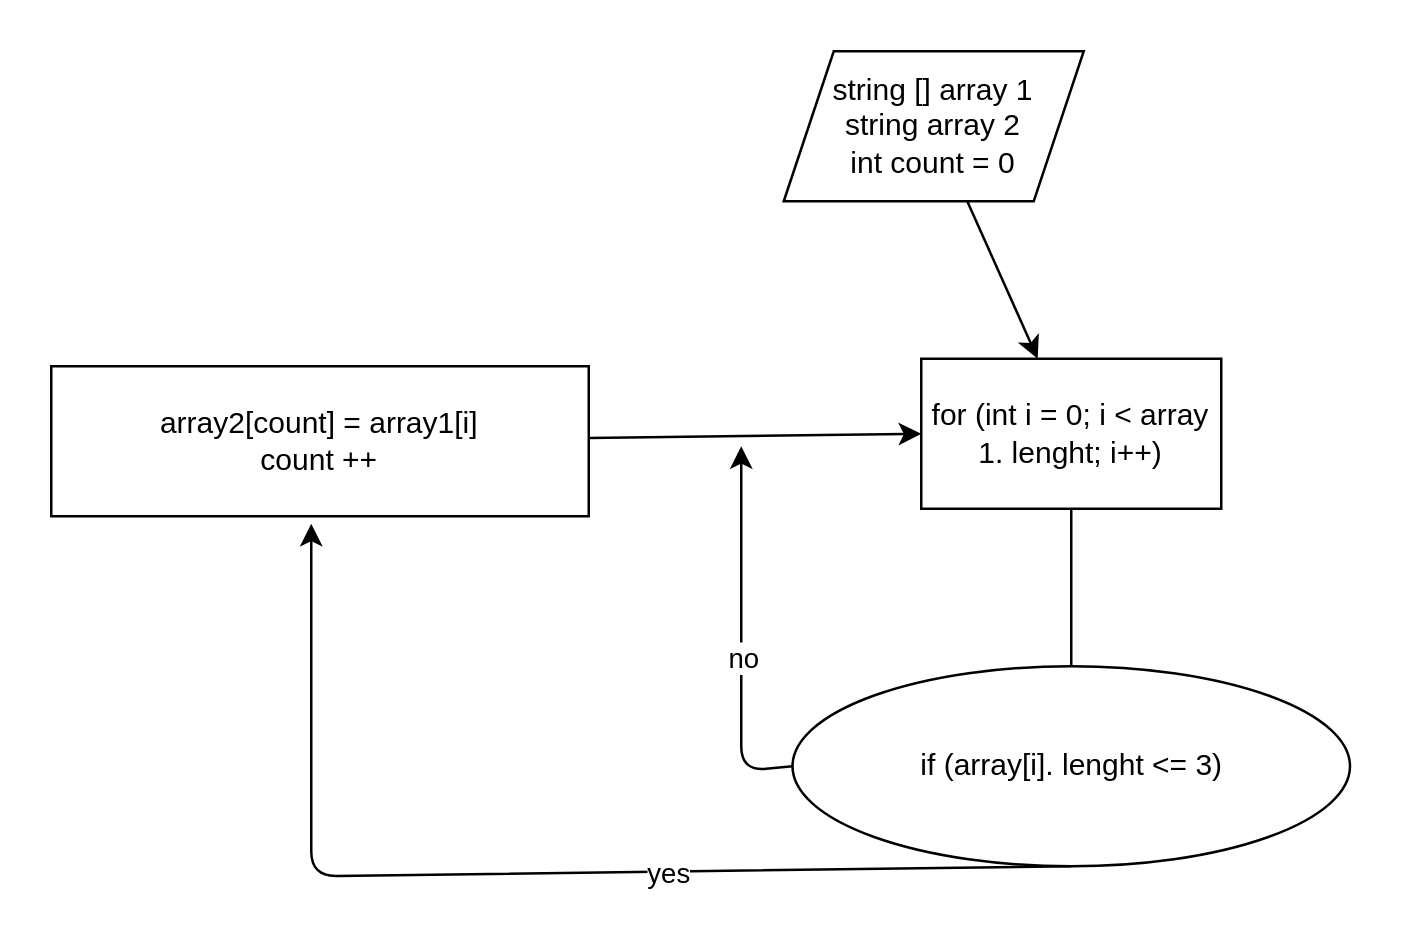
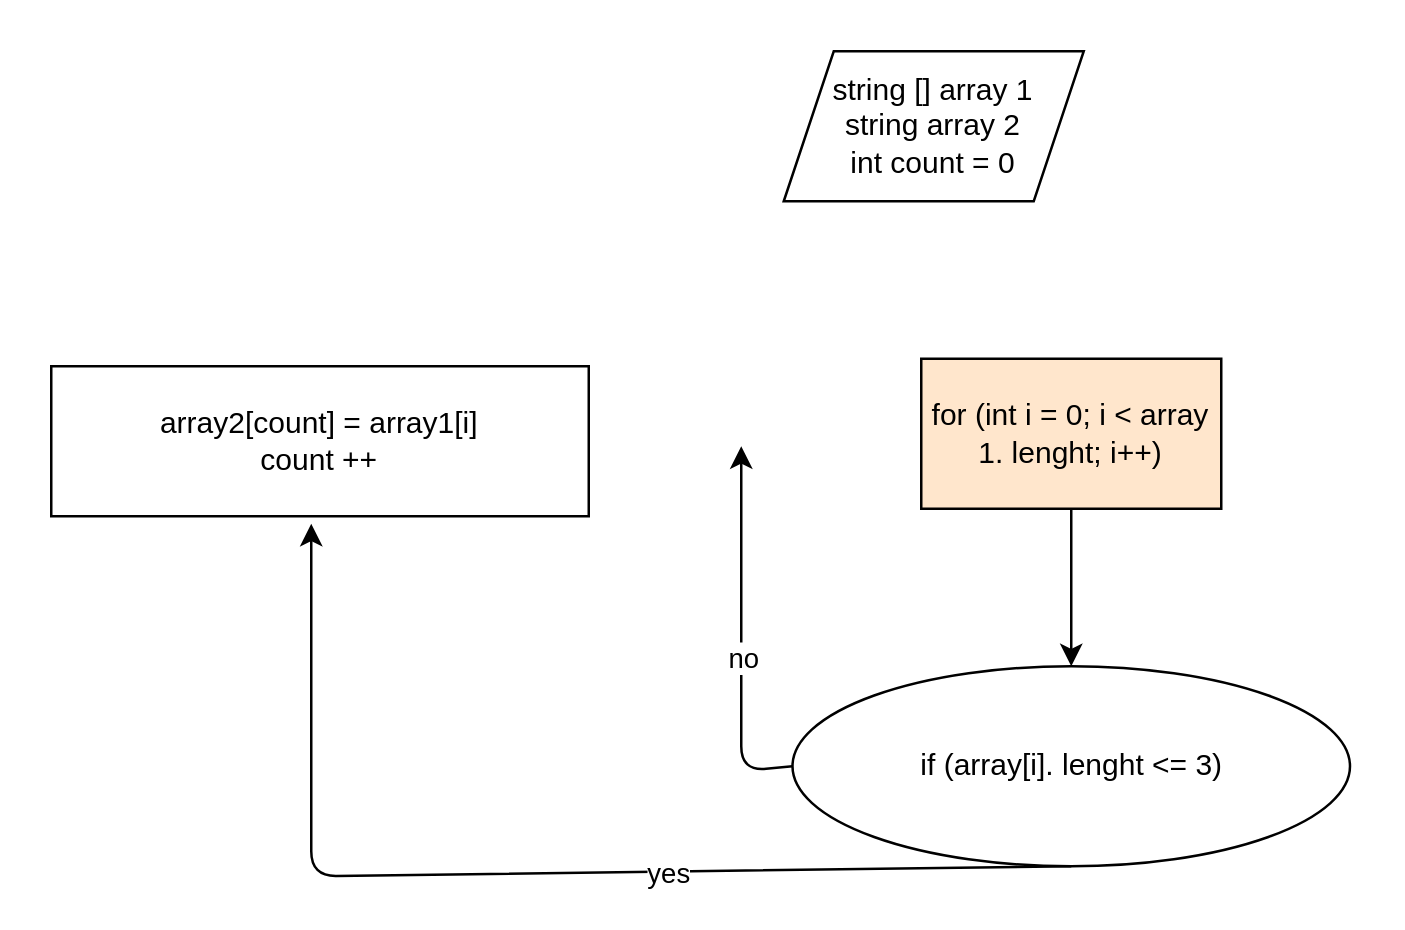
  <mxCell id="0" />
  <mxCell id="1" parent="0" />
- <mxCell id="2" style="edgeStyle=none;html=1;" edge="1" parent="1" source="3" target="5"><mxGeometry relative="1" as="geometry" /></mxCell>
  <mxCell id="3" value="string [] array 1&lt;br&gt;string array 2&lt;br&gt;int count = 0" style="shape=parallelogram;perimeter=parallelogramPerimeter;whiteSpace=wrap;html=1;fixedSize=1;" vertex="1" parent="1"><mxGeometry x="313" y="20" width="120" height="60" as="geometry" /></mxCell>
- <mxCell id="4" style="edgeStyle=none;html=1;entryX=0.5;entryY=0;entryDx=0;entryDy=0;endArrow=none;" edge="1" parent="1" source="5" target="10"><mxGeometry relative="1" as="geometry" /></mxCell>
- <mxCell id="5" value="for (int i = 0; i &amp;lt; array 1. lenght; i++)" style="rounded=0;whiteSpace=wrap;html=1;" vertex="1" parent="1"><mxGeometry x="368" y="143" width="120" height="60" as="geometry" /></mxCell>
+ <mxCell id="4" style="edgeStyle=none;html=1;entryX=0.5;entryY=0;entryDx=0;entryDy=0;" edge="1" parent="1" source="5" target="10"><mxGeometry relative="1" as="geometry" /></mxCell>
+ <mxCell id="5" value="for (int i = 0; i &amp;lt; array 1. lenght; i++)" style="rounded=0;whiteSpace=wrap;html=1;fillColor=#ffe6cc;" vertex="1" parent="1"><mxGeometry x="368" y="143" width="120" height="60" as="geometry" /></mxCell>
  <mxCell id="6" style="edgeStyle=none;html=1;exitX=0.5;exitY=1;exitDx=0;exitDy=0;" edge="1" parent="1" source="10"><mxGeometry relative="1" as="geometry"><mxPoint x="124" y="209" as="targetPoint" /><Array as="points"><mxPoint x="124" y="350" /></Array></mxGeometry></mxCell>
  <mxCell id="7" value="yes" style="edgeLabel;html=1;align=center;verticalAlign=middle;resizable=0;points=[];" vertex="1" connectable="0" parent="6"><mxGeometry x="-0.272" relative="1" as="geometry"><mxPoint as="offset" /></mxGeometry></mxCell>
  <mxCell id="8" style="edgeStyle=none;html=1;exitX=0;exitY=0.5;exitDx=0;exitDy=0;" edge="1" parent="1" source="10"><mxGeometry relative="1" as="geometry"><mxPoint x="296" y="178" as="targetPoint" /><Array as="points"><mxPoint x="296" y="308" /></Array></mxGeometry></mxCell>
  <mxCell id="9" value="no" style="edgeLabel;html=1;align=center;verticalAlign=middle;resizable=0;points=[];" vertex="1" connectable="0" parent="8"><mxGeometry x="-0.129" relative="1" as="geometry"><mxPoint as="offset" /></mxGeometry></mxCell>
  <mxCell id="10" value="if (array[i]. lenght &amp;lt;= 3)" style="ellipse;whiteSpace=wrap;html=1;" vertex="1" parent="1"><mxGeometry x="316.5" y="266" width="223" height="80" as="geometry" /></mxCell>
- <mxCell id="11" style="edgeStyle=none;html=1;entryX=0;entryY=0.5;entryDx=0;entryDy=0;" edge="1" parent="1" source="12" target="5"><mxGeometry relative="1" as="geometry" /></mxCell>
  <mxCell id="12" value="array2[count] = array1[i]&lt;br&gt;count ++" style="rounded=0;whiteSpace=wrap;html=1;" vertex="1" parent="1"><mxGeometry x="20" y="146" width="215" height="60" as="geometry" /></mxCell>
